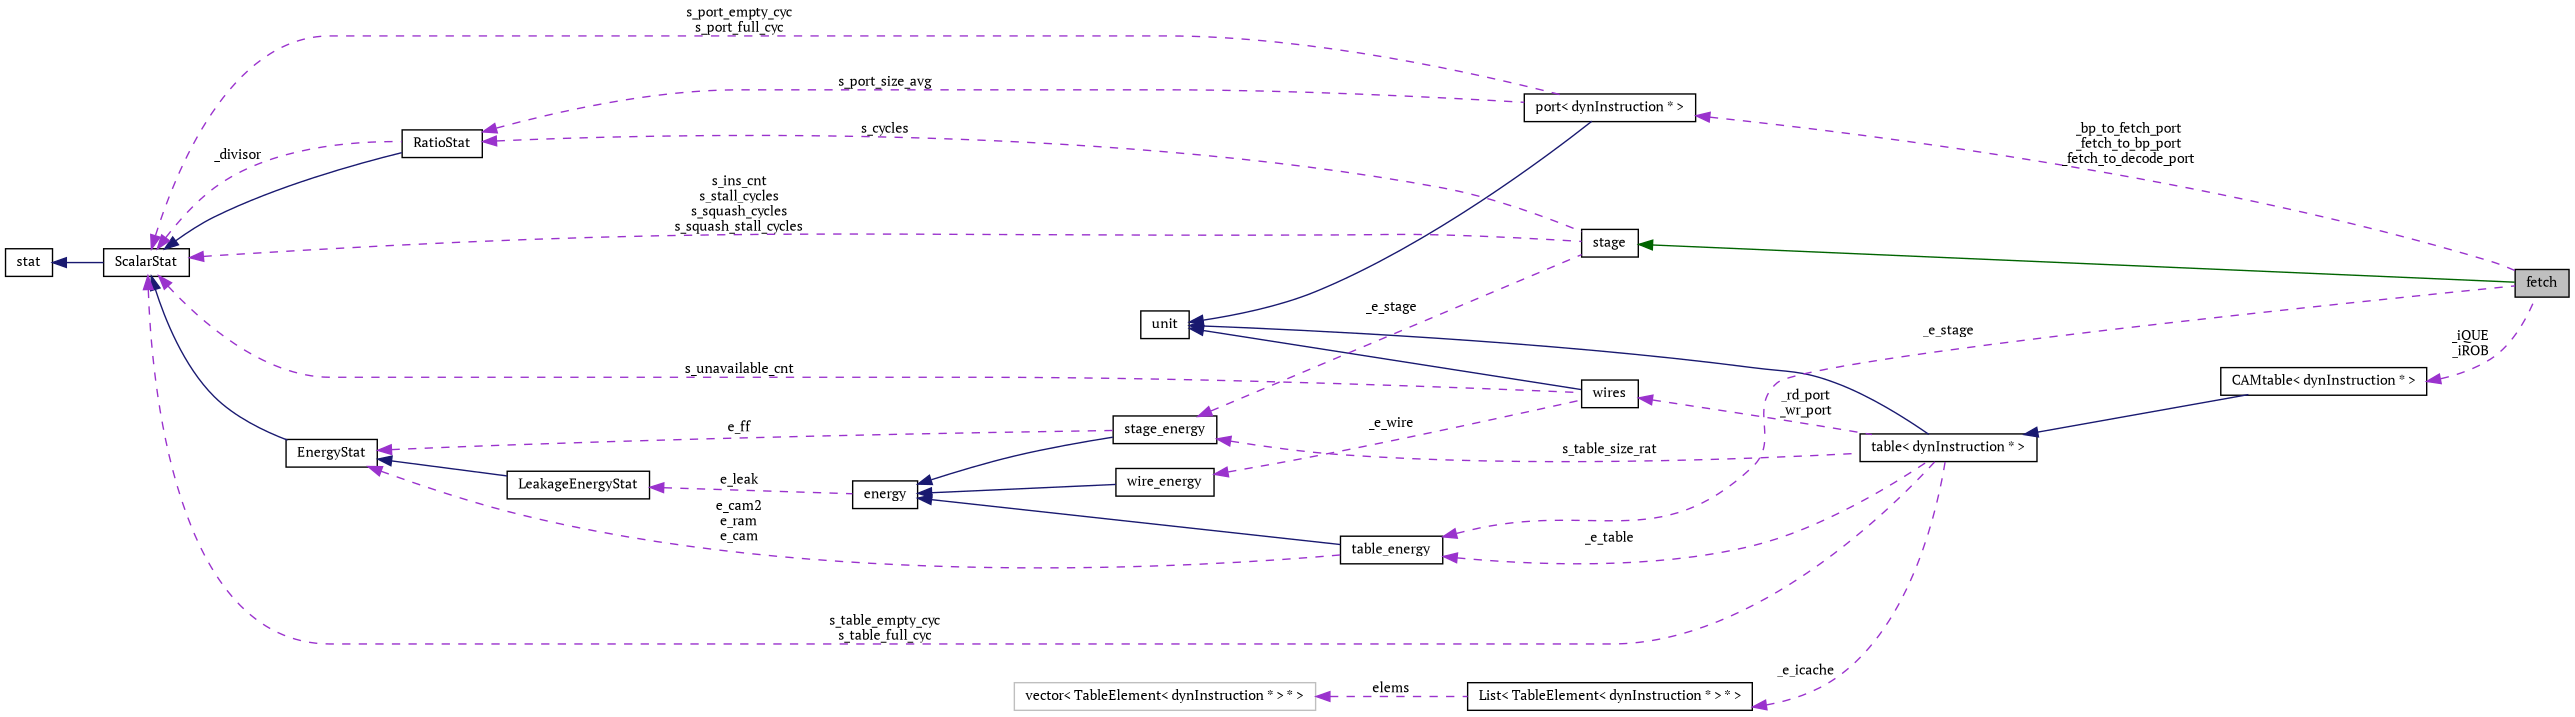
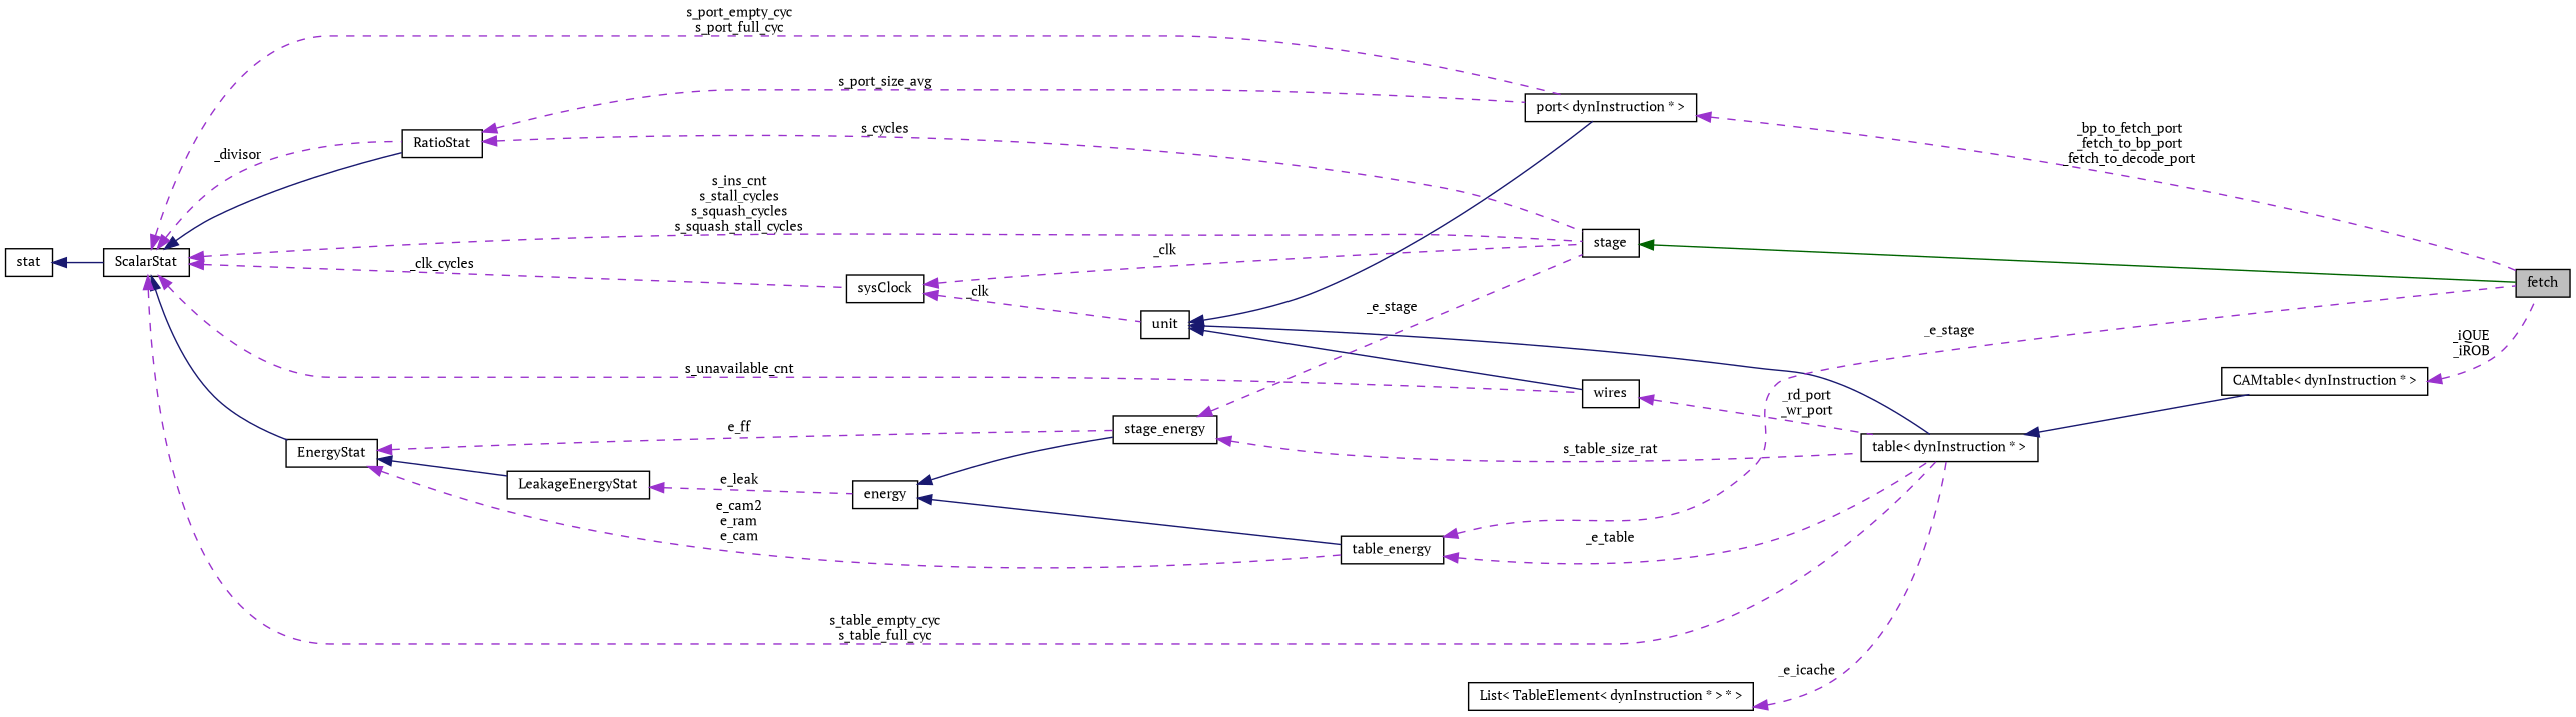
  digraph {
    fontname="PT Serif"
    rankdir=LR
    node [color=black fillcolor=white fontname="PT Serif" fontsize=10 shape=record style=filled]
    edge [color=darkorchid3 dir=back fontname="PT Serif" fontsize=10 labelfontname=Helvetica labelfontsize=10 style=dashed]
    n1 [fillcolor=grey75 fontcolor=black height=0.2 label=fetch width=0.4]
    n2 [height=0.2 label=stage width=0.4]
    n3 [height=0.2 label=ScalarStat width=0.4]
    n4 [height=0.2 label=RatioStat width=0.4]
+   n5 [height=0.2 label=sysClock width=0.4]
    n6 [height=0.2 label=EnergyStat width=0.4]
    n7 [height=0.2 label="port\< dynInstruction * \>" width=0.4]
    n8 [height=0.2 label="table\< dynInstruction * \>" width=0.4]
    n9 [height=0.2 label=wires width=0.4]
    n10 [height=0.2 label=unit width=0.4]
    n11 [height=0.2 label=stage_energy width=0.4]
    n12 [height=0.2 label=table_energy width=0.4]
    n13 [height=0.2 label=LeakageEnergyStat width=0.4]
    n14 [height=0.2 label="CAMtable\< dynInstruction * \>" width=0.4]
    n15 [height=0.2 label=stat width=0.4]
    n16 [height=0.2 label=energy width=0.4]
-   n17 [height=0.2 label=wire_energy width=0.4]
    n18 [height=0.2 label="List\< TableElement\< dynInstruction * \> * \>" width=0.4]
-   n19 [color=grey75 height=0.2 label="vector\< TableElement\< dynInstruction * \> * \>" width=0.4]
    n2 -> n1 [color=darkgreen style=solid]
    n3 -> n2 [label="s_ins_cnt\ns_stall_cycles\ns_squash_cycles\ns_squash_stall_cycles"]
    n3 -> n4 [color=midnightblue style=solid]
    n3 -> n4 [label=_divisor]
+   n3 -> n5 [label=_clk_cycles]
    n3 -> n6 [color=midnightblue style=solid]
    n3 -> n7 [label="s_port_empty_cyc\ns_port_full_cyc"]
    n3 -> n8 [label="s_table_empty_cyc\ns_table_full_cyc"]
    n3 -> n9 [label=s_unavailable_cnt]
    n4 -> n2 [label=s_cycles]
    n4 -> n7 [label=s_port_size_avg]
+   n5 -> n2 [label=_clk]
+   n5 -> n10 [label=_clk]
    n6 -> n11 [label=e_ff]
    n6 -> n12 [label="e_cam2\ne_ram\ne_cam"]
    n6 -> n13 [color=midnightblue style=solid]
    n7 -> n1 [label="_bp_to_fetch_port\n_fetch_to_bp_port\n_fetch_to_decode_port"]
    n8 -> n14 [color=midnightblue style=solid]
    n9 -> n8 [label="_rd_port\n_wr_port"]
    n10 -> n7 [color=midnightblue style=solid]
    n10 -> n8 [color=midnightblue style=solid]
    n10 -> n9 [color=midnightblue style=solid]
    n11 -> n2 [label=_e_stage]
    n11 -> n8 [label=s_table_size_rat]
    n12 -> n1 [label=_e_stage]
    n12 -> n8 [label=_e_table]
    n13 -> n16 [label=e_leak]
    n14 -> n1 [label="_iQUE\n_iROB"]
    n15 -> n3 [color=midnightblue style=solid]
    n16 -> n11 [color=midnightblue style=solid]
    n16 -> n12 [color=midnightblue style=solid]
-   n16 -> n17 [color=midnightblue style=solid]
-   n17 -> n9 [label=_e_wire]
    n18 -> n8 [label=_e_icache]
-   n19 -> n18 [label=elems]
  }
